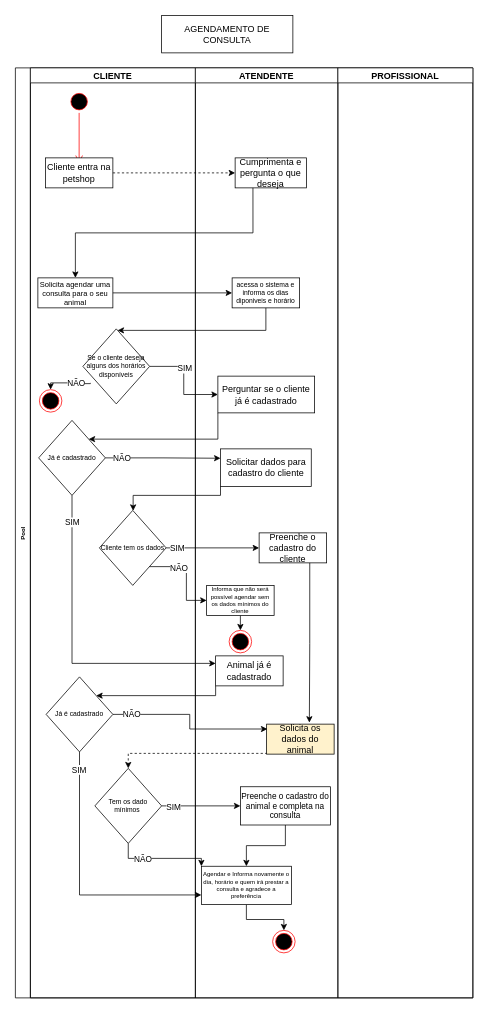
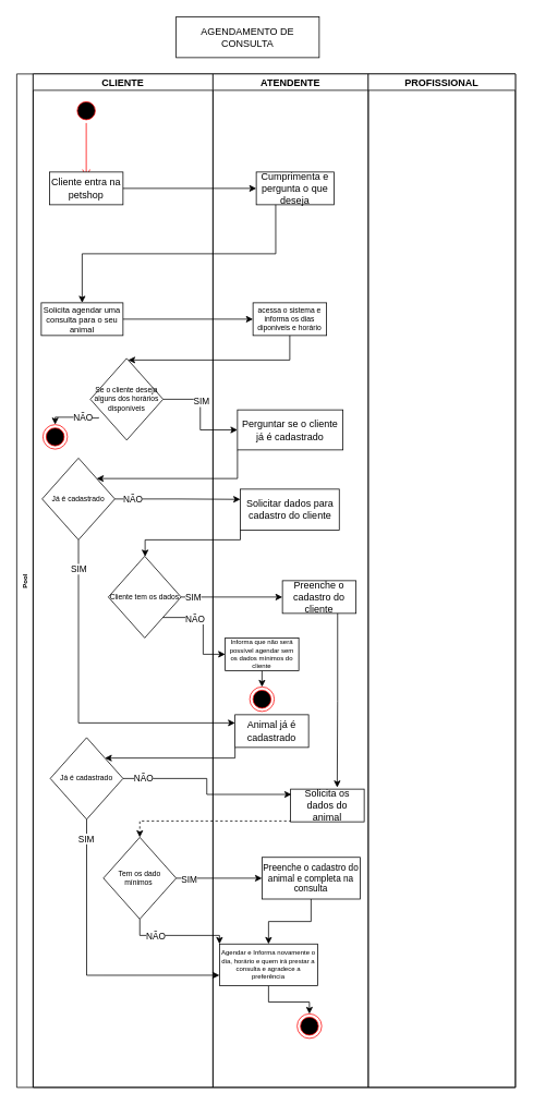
  <mxCell id="0" />
  <mxCell id="1" parent="0" />
  <mxCell id="2" value="Pool" style="swimlane;childLayout=stackLayout;resizeParent=1;resizeParentMax=0;startSize=20;horizontal=0;horizontalStack=1;fontSize=8;" vertex="1" parent="1"><mxGeometry x="20" y="90" width="610" height="1240" as="geometry" /></mxCell>
  <mxCell id="3" value="CLIENTE" style="swimlane;startSize=20;" vertex="1" parent="2"><mxGeometry x="20" width="220" height="1240" as="geometry" /></mxCell>
  <mxCell id="4" value="" style="ellipse;html=1;shape=startState;fillColor=#000000;strokeColor=#ff0000;" vertex="1" parent="3"><mxGeometry x="50" y="30" width="30" height="30" as="geometry" /></mxCell>
  <mxCell id="5" value="" style="edgeStyle=orthogonalEdgeStyle;html=1;verticalAlign=bottom;endArrow=open;endSize=8;strokeColor=#ff0000;rounded=0;entryX=0.5;entryY=0.175;entryDx=0;entryDy=0;entryPerimeter=0;" edge="1" source="4" parent="3" target="9"><mxGeometry relative="1" as="geometry"><mxPoint x="60" y="120" as="targetPoint" /></mxGeometry></mxCell>
  <mxCell id="6" value="&lt;font style=&quot;vertical-align: inherit; font-size: 10px;&quot;&gt;&lt;font style=&quot;vertical-align: inherit; font-size: 10px;&quot;&gt;&lt;font style=&quot;vertical-align: inherit; font-size: 10px;&quot;&gt;&lt;font style=&quot;vertical-align: inherit; font-size: 10px;&quot;&gt;Solicita agendar uma consulta para o seu animal&lt;/font&gt;&lt;/font&gt;&lt;/font&gt;&lt;/font&gt;" style="html=1;whiteSpace=wrap;fontSize=10;" vertex="1" parent="3"><mxGeometry x="10" y="280" width="100" height="40" as="geometry" /></mxCell>
  <mxCell id="7" value="" style="ellipse;html=1;shape=endState;fillColor=#000000;strokeColor=#ff0000;" vertex="1" parent="3"><mxGeometry x="12" y="429" width="30" height="30" as="geometry" /></mxCell>
  <mxCell id="8" value="&lt;font style=&quot;vertical-align: inherit;&quot;&gt;&lt;font style=&quot;vertical-align: inherit;&quot;&gt;Cliente tem os dados&lt;/font&gt;&lt;/font&gt;" style="rhombus;whiteSpace=wrap;html=1;fontSize=9;" vertex="1" parent="3"><mxGeometry x="92" y="590" width="89" height="100" as="geometry" /></mxCell>
  <mxCell id="9" value="&lt;font style=&quot;vertical-align: inherit;&quot;&gt;&lt;font style=&quot;vertical-align: inherit;&quot;&gt;Cliente entra na petshop&lt;/font&gt;&lt;/font&gt;" style="html=1;whiteSpace=wrap;" vertex="1" parent="3"><mxGeometry x="20" y="120" width="90" height="40" as="geometry" /></mxCell>
  <mxCell id="10" value="&lt;font style=&quot;vertical-align: inherit;&quot;&gt;&lt;font style=&quot;vertical-align: inherit;&quot;&gt;Já é cadastrado&lt;/font&gt;&lt;/font&gt;" style="rhombus;whiteSpace=wrap;html=1;fontSize=9;" vertex="1" parent="3"><mxGeometry x="11" y="470" width="89" height="100" as="geometry" /></mxCell>
  <mxCell id="11" value="ATENDENTE" style="swimlane;startSize=20;" vertex="1" parent="2"><mxGeometry x="240" width="190" height="1240" as="geometry" /></mxCell>
  <mxCell id="12" value="&lt;font style=&quot;vertical-align: inherit;&quot;&gt;&lt;font style=&quot;vertical-align: inherit;&quot;&gt;&lt;font style=&quot;vertical-align: inherit;&quot;&gt;&lt;font style=&quot;vertical-align: inherit;&quot;&gt;Cumprimenta e pergunta o que deseja&lt;/font&gt;&lt;/font&gt;&lt;/font&gt;&lt;/font&gt;" style="html=1;whiteSpace=wrap;" vertex="1" parent="11"><mxGeometry x="53" y="120" width="95" height="40" as="geometry" /></mxCell>
  <mxCell id="13" value="&lt;font style=&quot;vertical-align: inherit; font-size: 9px;&quot;&gt;&lt;font style=&quot;vertical-align: inherit; font-size: 9px;&quot;&gt;&lt;font style=&quot;vertical-align: inherit; font-size: 9px;&quot;&gt;&lt;font style=&quot;vertical-align: inherit; font-size: 9px;&quot;&gt;acessa o sistema e informa os dias diponiveis e horário&lt;/font&gt;&lt;/font&gt;&lt;/font&gt;&lt;/font&gt;" style="html=1;whiteSpace=wrap;fontSize=9;" vertex="1" parent="11"><mxGeometry x="49" y="280" width="90" height="40" as="geometry" /></mxCell>
  <mxCell id="14" value="&lt;font style=&quot;vertical-align: inherit;&quot;&gt;&lt;font style=&quot;vertical-align: inherit;&quot;&gt;Preenche o cadastro do cliente&lt;/font&gt;&lt;/font&gt;" style="html=1;whiteSpace=wrap;" vertex="1" parent="11"><mxGeometry x="85" y="620" width="90" height="40" as="geometry" /></mxCell>
  <mxCell id="15" style="edgeStyle=orthogonalEdgeStyle;rounded=0;orthogonalLoop=1;jettySize=auto;html=1;exitX=0.5;exitY=1;exitDx=0;exitDy=0;entryX=0.5;entryY=0;entryDx=0;entryDy=0;" edge="1" parent="11" source="16" target="17"><mxGeometry relative="1" as="geometry" /></mxCell>
  <mxCell id="16" value="Informa que não será possível agendar sem os dados mínimos do cliente" style="html=1;whiteSpace=wrap;fontSize=8;" vertex="1" parent="11"><mxGeometry x="15" y="690" width="90" height="40" as="geometry" /></mxCell>
  <mxCell id="17" value="" style="ellipse;html=1;shape=endState;fillColor=#000000;strokeColor=#ff0000;" vertex="1" parent="11"><mxGeometry x="45" y="750" width="30" height="30" as="geometry" /></mxCell>
  <mxCell id="18" style="edgeStyle=orthogonalEdgeStyle;rounded=0;orthogonalLoop=1;jettySize=auto;html=1;entryX=0;entryY=0.5;entryDx=0;entryDy=0;" edge="1" parent="11" source="20" target="21"><mxGeometry relative="1" as="geometry" /></mxCell>
  <mxCell id="19" value="SIM" style="edgeLabel;html=1;align=center;verticalAlign=middle;resizable=0;points=[];" vertex="1" connectable="0" parent="18"><mxGeometry x="-0.714" y="-1" relative="1" as="geometry"><mxPoint as="offset" /></mxGeometry></mxCell>
  <mxCell id="20" value="Tem os dado mínimos&amp;nbsp;" style="rhombus;whiteSpace=wrap;html=1;fontSize=9;" vertex="1" parent="11"><mxGeometry x="-134" y="934" width="89" height="100" as="geometry" /></mxCell>
  <mxCell id="21" value="Preenche o cadastro do animal e completa na consulta" style="html=1;whiteSpace=wrap;fontSize=11;" vertex="1" parent="11"><mxGeometry x="60" y="958.5" width="120" height="51" as="geometry" /></mxCell>
  <mxCell id="22" value="" style="ellipse;html=1;shape=endState;fillColor=#000000;strokeColor=#ff0000;" vertex="1" parent="11"><mxGeometry x="103" y="1150" width="30" height="30" as="geometry" /></mxCell>
  <mxCell id="23" value="&lt;font style=&quot;vertical-align: inherit;&quot;&gt;&lt;font style=&quot;vertical-align: inherit;&quot;&gt;&lt;font style=&quot;vertical-align: inherit;&quot;&gt;&lt;font style=&quot;vertical-align: inherit;&quot;&gt;Solicitar dados para cadastro do cliente&lt;/font&gt;&lt;/font&gt;&lt;/font&gt;&lt;/font&gt;" style="html=1;whiteSpace=wrap;" vertex="1" parent="11"><mxGeometry x="33.5" y="508" width="121" height="50" as="geometry" /></mxCell>
  <mxCell id="24" value="PROFISSIONAL" style="swimlane;startSize=20;" vertex="1" parent="2"><mxGeometry x="430" width="180" height="1240" as="geometry" /></mxCell>
  <mxCell id="25" style="edgeStyle=orthogonalEdgeStyle;rounded=0;orthogonalLoop=1;jettySize=auto;html=1;exitX=0.25;exitY=1;exitDx=0;exitDy=0;entryX=0.5;entryY=0;entryDx=0;entryDy=0;" edge="1" parent="2" source="12" target="6"><mxGeometry relative="1" as="geometry" /></mxCell>
  <mxCell id="26" style="edgeStyle=orthogonalEdgeStyle;rounded=0;orthogonalLoop=1;jettySize=auto;html=1;" edge="1" parent="2" source="6" target="13"><mxGeometry relative="1" as="geometry" /></mxCell>
  <mxCell id="27" style="edgeStyle=orthogonalEdgeStyle;rounded=0;orthogonalLoop=1;jettySize=auto;html=1;entryX=0.5;entryY=0;entryDx=0;entryDy=0;" edge="1" parent="2" target="7"><mxGeometry relative="1" as="geometry"><mxPoint x="100" y="420" as="sourcePoint" /><Array as="points"><mxPoint x="100" y="421" /><mxPoint x="80" y="421" /><mxPoint x="80" y="420" /><mxPoint x="47" y="420" /></Array></mxGeometry></mxCell>
  <mxCell id="28" value="&lt;font style=&quot;vertical-align: inherit;&quot;&gt;&lt;font style=&quot;vertical-align: inherit;&quot;&gt;NÃO&lt;/font&gt;&lt;/font&gt;" style="edgeLabel;html=1;align=center;verticalAlign=middle;resizable=0;points=[];" vertex="1" connectable="0" parent="27"><mxGeometry x="-0.306" relative="1" as="geometry"><mxPoint as="offset" /></mxGeometry></mxCell>
  <mxCell id="29" style="edgeStyle=orthogonalEdgeStyle;rounded=0;orthogonalLoop=1;jettySize=auto;html=1;entryX=0;entryY=0.5;entryDx=0;entryDy=0;" edge="1" parent="2" source="8" target="14"><mxGeometry relative="1" as="geometry" /></mxCell>
  <mxCell id="30" value="&lt;font style=&quot;vertical-align: inherit;&quot;&gt;&lt;font style=&quot;vertical-align: inherit;&quot;&gt;SIM&lt;/font&gt;&lt;/font&gt;" style="edgeLabel;html=1;align=center;verticalAlign=middle;resizable=0;points=[];" vertex="1" connectable="0" parent="29"><mxGeometry x="-0.771" relative="1" as="geometry"><mxPoint as="offset" /></mxGeometry></mxCell>
  <mxCell id="31" style="edgeStyle=orthogonalEdgeStyle;rounded=0;orthogonalLoop=1;jettySize=auto;html=1;exitX=1;exitY=1;exitDx=0;exitDy=0;" edge="1" parent="2" source="8" target="16"><mxGeometry relative="1" as="geometry" /></mxCell>
  <mxCell id="32" value="NÃO" style="edgeLabel;html=1;align=center;verticalAlign=middle;resizable=0;points=[];" vertex="1" connectable="0" parent="31"><mxGeometry x="-0.358" y="-1" relative="1" as="geometry"><mxPoint as="offset" /></mxGeometry></mxCell>
- <mxCell id="33" style="edgeStyle=orthogonalEdgeStyle;rounded=0;orthogonalLoop=1;jettySize=auto;html=1;dashed=1;" edge="1" parent="2" source="9" target="12"><mxGeometry relative="1" as="geometry" /></mxCell>
+ <mxCell id="33" style="edgeStyle=orthogonalEdgeStyle;rounded=0;orthogonalLoop=1;jettySize=auto;html=1;" edge="1" parent="2" source="9" target="12"><mxGeometry relative="1" as="geometry" /></mxCell>
  <mxCell id="34" style="edgeStyle=orthogonalEdgeStyle;rounded=0;orthogonalLoop=1;jettySize=auto;html=1;entryX=0;entryY=0.25;entryDx=0;entryDy=0;" edge="1" parent="2" source="10" target="23"><mxGeometry relative="1" as="geometry" /></mxCell>
  <mxCell id="35" value="NÃO" style="edgeLabel;html=1;align=center;verticalAlign=middle;resizable=0;points=[];" vertex="1" connectable="0" parent="34"><mxGeometry x="-0.726" relative="1" as="geometry"><mxPoint as="offset" /></mxGeometry></mxCell>
  <mxCell id="36" style="edgeStyle=orthogonalEdgeStyle;rounded=0;orthogonalLoop=1;jettySize=auto;html=1;exitX=0;exitY=1;exitDx=0;exitDy=0;" edge="1" parent="2" source="23" target="8"><mxGeometry relative="1" as="geometry"><Array as="points"><mxPoint x="274" y="570" /><mxPoint x="157" y="570" /></Array></mxGeometry></mxCell>
  <mxCell id="37" style="edgeStyle=orthogonalEdgeStyle;rounded=0;orthogonalLoop=1;jettySize=auto;html=1;exitX=0;exitY=1;exitDx=0;exitDy=0;entryX=1;entryY=0;entryDx=0;entryDy=0;" edge="1" parent="1" source="38" target="10"><mxGeometry relative="1" as="geometry"><Array as="points"><mxPoint x="290" y="585" /></Array></mxGeometry></mxCell>
  <mxCell id="38" value="Perguntar se o cliente já é cadastrado" style="html=1;whiteSpace=wrap;" vertex="1" parent="1"><mxGeometry x="290" y="501" width="129" height="49" as="geometry" /></mxCell>
  <mxCell id="39" style="edgeStyle=orthogonalEdgeStyle;rounded=0;orthogonalLoop=1;jettySize=auto;html=1;exitX=0;exitY=1;exitDx=0;exitDy=0;entryX=0.5;entryY=0;entryDx=0;entryDy=0;dashed=1;" edge="1" parent="1" source="40" target="20"><mxGeometry relative="1" as="geometry"><Array as="points"><mxPoint x="355" y="1004" /><mxPoint x="171" y="1004" /></Array></mxGeometry></mxCell>
- <mxCell id="40" value="Solicita os dados do animal" style="html=1;whiteSpace=wrap;fillColor=#fff2cc;" vertex="1" parent="1"><mxGeometry x="355" y="965" width="90" height="40" as="geometry" /></mxCell>
+ <mxCell id="40" value="Solicita os dados do animal" style="html=1;whiteSpace=wrap;" vertex="1" parent="1"><mxGeometry x="355" y="965" width="90" height="40" as="geometry" /></mxCell>
  <mxCell id="41" style="edgeStyle=orthogonalEdgeStyle;rounded=0;orthogonalLoop=1;jettySize=auto;html=1;exitX=1;exitY=0.5;exitDx=0;exitDy=0;entryX=0;entryY=0.5;entryDx=0;entryDy=0;" edge="1" parent="1" source="50" target="38"><mxGeometry relative="1" as="geometry" /></mxCell>
  <mxCell id="42" value="SIM" style="edgeLabel;html=1;align=center;verticalAlign=middle;resizable=0;points=[];" vertex="1" connectable="0" parent="41"><mxGeometry x="-0.26" y="1" relative="1" as="geometry"><mxPoint as="offset" /></mxGeometry></mxCell>
  <mxCell id="43" style="edgeStyle=orthogonalEdgeStyle;rounded=0;orthogonalLoop=1;jettySize=auto;html=1;exitX=0.75;exitY=1;exitDx=0;exitDy=0;entryX=0.633;entryY=-0.05;entryDx=0;entryDy=0;entryPerimeter=0;" edge="1" parent="1" source="14" target="40"><mxGeometry relative="1" as="geometry" /></mxCell>
  <mxCell id="44" style="edgeStyle=orthogonalEdgeStyle;rounded=0;orthogonalLoop=1;jettySize=auto;html=1;exitX=0.5;exitY=1;exitDx=0;exitDy=0;entryX=0.5;entryY=0;entryDx=0;entryDy=0;" edge="1" parent="1" source="45" target="22"><mxGeometry relative="1" as="geometry" /></mxCell>
  <mxCell id="45" value="Agendar e Informa novamente o dia, horário e quem irá prestar a consulta e agradece a preferência" style="html=1;whiteSpace=wrap;fontSize=8;" vertex="1" parent="1"><mxGeometry x="268" y="1154.5" width="120" height="51" as="geometry" /></mxCell>
  <mxCell id="46" style="edgeStyle=orthogonalEdgeStyle;rounded=0;orthogonalLoop=1;jettySize=auto;html=1;exitX=0.5;exitY=1;exitDx=0;exitDy=0;" edge="1" parent="1" source="21" target="45"><mxGeometry relative="1" as="geometry" /></mxCell>
  <mxCell id="47" style="edgeStyle=orthogonalEdgeStyle;rounded=0;orthogonalLoop=1;jettySize=auto;html=1;exitX=0.5;exitY=1;exitDx=0;exitDy=0;entryX=0;entryY=0;entryDx=0;entryDy=0;" edge="1" parent="1" source="20" target="45"><mxGeometry relative="1" as="geometry"><mxPoint x="330" y="1140" as="targetPoint" /><Array as="points"><mxPoint x="171" y="1144" /><mxPoint x="268" y="1144" /></Array></mxGeometry></mxCell>
  <mxCell id="48" value="NÃO" style="edgeLabel;html=1;align=center;verticalAlign=middle;resizable=0;points=[];" vertex="1" connectable="0" parent="47"><mxGeometry x="-0.391" relative="1" as="geometry"><mxPoint as="offset" /></mxGeometry></mxCell>
  <mxCell id="49" value="AGENDAMENTO DE CONSULTA" style="html=1;whiteSpace=wrap;" vertex="1" parent="1"><mxGeometry x="215" y="20" width="175" height="50" as="geometry" /></mxCell>
  <mxCell id="50" value="&lt;font style=&quot;vertical-align: inherit;&quot;&gt;&lt;font style=&quot;vertical-align: inherit;&quot;&gt;Se o cliente deseja alguns dos horários disponíveis&lt;/font&gt;&lt;/font&gt;" style="rhombus;whiteSpace=wrap;html=1;fontSize=9;" vertex="1" parent="1"><mxGeometry x="110" y="438" width="89" height="100" as="geometry" /></mxCell>
  <mxCell id="51" value="" style="edgeStyle=orthogonalEdgeStyle;rounded=0;orthogonalLoop=1;jettySize=auto;html=1;" edge="1" parent="1" source="13" target="50"><mxGeometry relative="1" as="geometry"><Array as="points"><mxPoint x="354" y="440" /><mxPoint x="166" y="440" /></Array></mxGeometry></mxCell>
  <mxCell id="52" style="edgeStyle=orthogonalEdgeStyle;rounded=0;orthogonalLoop=1;jettySize=auto;html=1;exitX=0;exitY=1;exitDx=0;exitDy=0;entryX=1;entryY=0;entryDx=0;entryDy=0;" edge="1" parent="1" source="53" target="60"><mxGeometry relative="1" as="geometry"><Array as="points"><mxPoint x="287" y="927" /></Array></mxGeometry></mxCell>
  <mxCell id="53" value="Animal já é cadastrado" style="html=1;whiteSpace=wrap;" vertex="1" parent="1"><mxGeometry x="287" y="874" width="90" height="40" as="geometry" /></mxCell>
  <mxCell id="54" style="edgeStyle=orthogonalEdgeStyle;rounded=0;orthogonalLoop=1;jettySize=auto;html=1;entryX=0;entryY=0.25;entryDx=0;entryDy=0;" edge="1" parent="1" source="10" target="53"><mxGeometry relative="1" as="geometry"><Array as="points"><mxPoint x="96" y="884" /></Array></mxGeometry></mxCell>
  <mxCell id="55" value="SIM" style="edgeLabel;html=1;align=center;verticalAlign=middle;resizable=0;points=[];" vertex="1" connectable="0" parent="54"><mxGeometry x="-0.832" relative="1" as="geometry"><mxPoint as="offset" /></mxGeometry></mxCell>
  <mxCell id="56" style="edgeStyle=orthogonalEdgeStyle;rounded=0;orthogonalLoop=1;jettySize=auto;html=1;entryX=0.011;entryY=0.163;entryDx=0;entryDy=0;entryPerimeter=0;" edge="1" parent="1" source="60" target="40"><mxGeometry relative="1" as="geometry" /></mxCell>
  <mxCell id="57" value="NÃO" style="edgeLabel;html=1;align=center;verticalAlign=middle;resizable=0;points=[];" vertex="1" connectable="0" parent="56"><mxGeometry x="-0.783" y="1" relative="1" as="geometry"><mxPoint as="offset" /></mxGeometry></mxCell>
  <mxCell id="58" style="edgeStyle=orthogonalEdgeStyle;rounded=0;orthogonalLoop=1;jettySize=auto;html=1;exitX=0.5;exitY=1;exitDx=0;exitDy=0;entryX=0;entryY=0.75;entryDx=0;entryDy=0;" edge="1" parent="1" source="60" target="45"><mxGeometry relative="1" as="geometry" /></mxCell>
  <mxCell id="59" value="SIM" style="edgeLabel;html=1;align=center;verticalAlign=middle;resizable=0;points=[];" vertex="1" connectable="0" parent="58"><mxGeometry x="-0.87" y="-1" relative="1" as="geometry"><mxPoint as="offset" /></mxGeometry></mxCell>
  <mxCell id="60" value="&lt;font style=&quot;vertical-align: inherit;&quot;&gt;&lt;font style=&quot;vertical-align: inherit;&quot;&gt;Já é cadastrado&lt;/font&gt;&lt;/font&gt;" style="rhombus;whiteSpace=wrap;html=1;fontSize=9;" vertex="1" parent="1"><mxGeometry x="61" y="902" width="89" height="100" as="geometry" /></mxCell>
